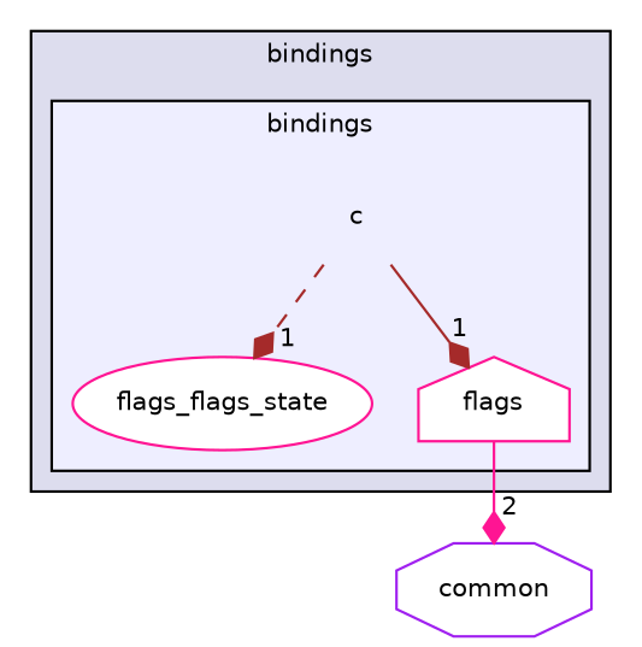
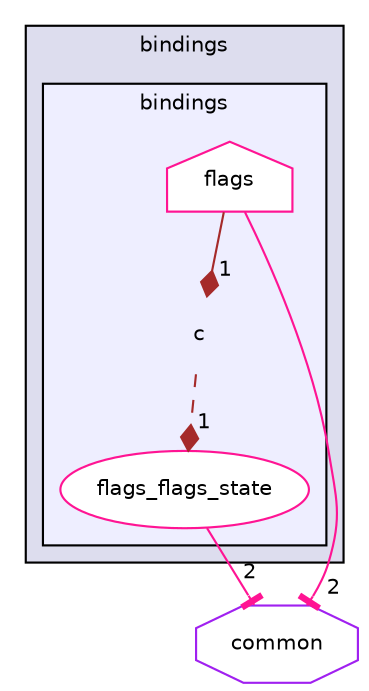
  digraph {
    compound=true
    node [color=deeppink fontname=Helvetica fontsize=10 fillcolor=white style=filled]
    edge [arrowhead=diamond color=brown headlabel=1 labeldistance=1.5 labelfontname=Helvetica labelfontsize=10 style=solid]
    n1 [label=c shape=plaintext fillcolor="" style=""]
    n2 [label=flags_flags_state shape=ellipse]
    n3 [label=flags shape=house]
    n4 [color=purple label=common shape=octagon]
    subgraph cluster_1 {
      bgcolor="#ddddee"
      fontname=Helvetica
      fontsize=10
      label=bindings
      pencolor=black
      subgraph cluster_2 {
        bgcolor="#eeeeff"
        fontname=Helvetica
        fontsize=10
        label=bindings
        pencolor=black
        n1
        n2
        n3
      }
    }
    n1 -> n2 [style=dashed]
-   n1 -> n3
-   n3 -> n4 [color=deeppink headlabel=2]
+   n3 -> n1
+   n2 -> n4 [arrowhead=tee color=deeppink headlabel=2]
+   n3 -> n4 [arrowhead=tee color=deeppink headlabel=2]
  }
